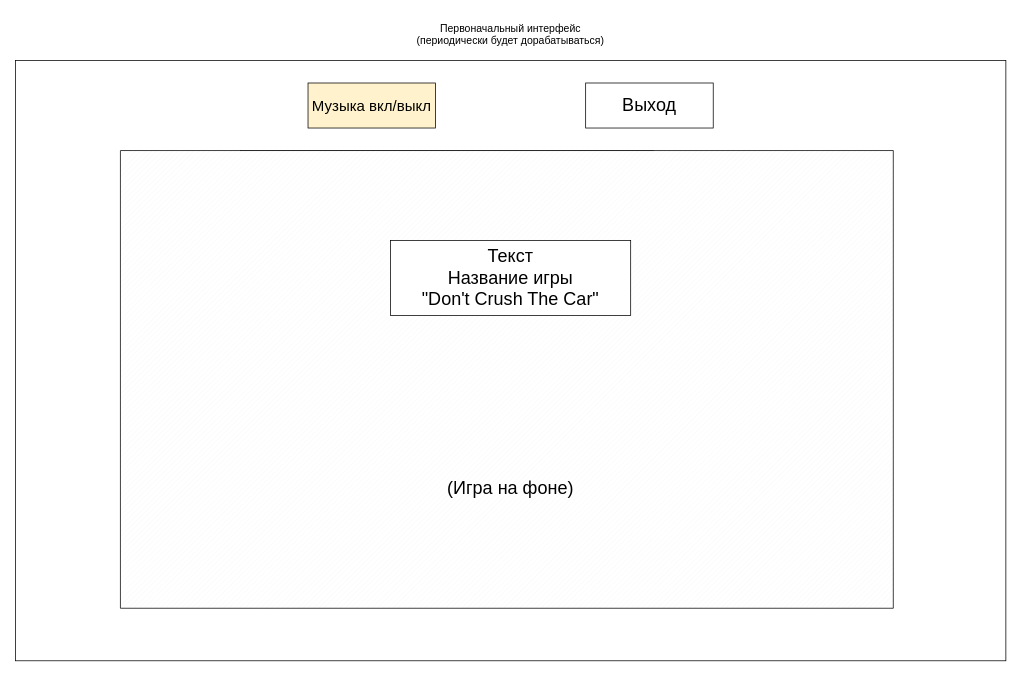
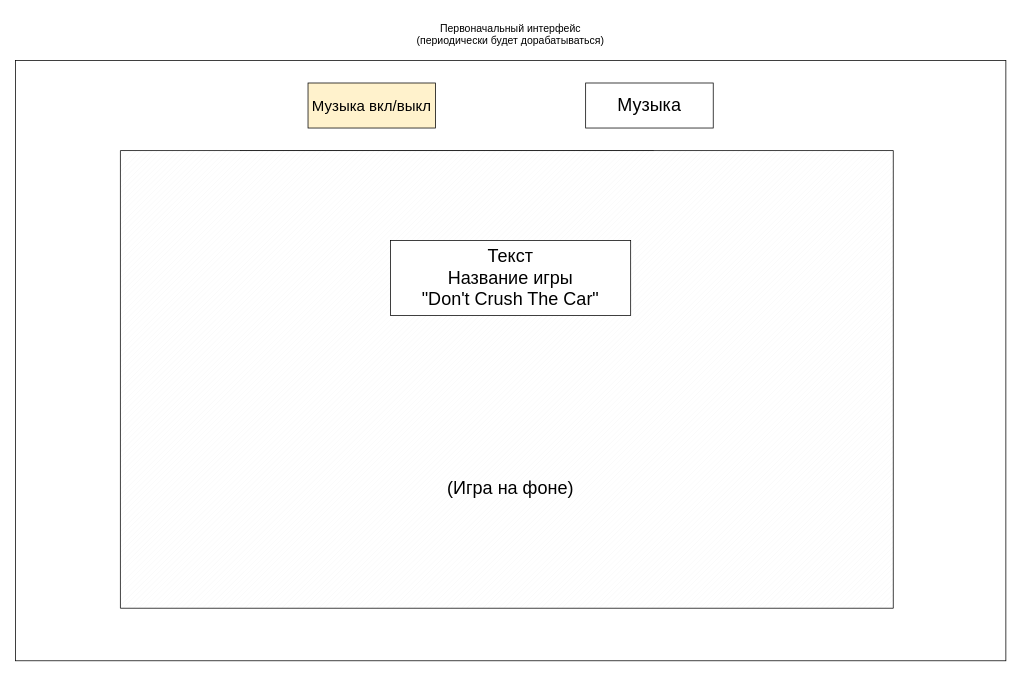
  <mxCell id="0" />
  <mxCell id="1" parent="0" />
  <mxCell id="2" value="" style="rounded=0;whiteSpace=wrap;html=1;" parent="1" vertex="1"><mxGeometry x="20" y="80" width="1320" height="800" as="geometry" /></mxCell>
  <mxCell id="3" value="" style="rounded=0;whiteSpace=wrap;html=1;" parent="1" vertex="1"><mxGeometry x="320" y="200" width="550" height="590" as="geometry" /></mxCell>
- <mxCell id="4" value="&lt;span style=&quot;font-size: 24px;&quot;&gt;Выход&lt;/span&gt;" style="rounded=0;whiteSpace=wrap;html=1;" parent="1" vertex="1"><mxGeometry x="780" y="110" width="170" height="60" as="geometry" /></mxCell>
+ <mxCell id="4" value="&lt;span style=&quot;font-size: 24px;&quot;&gt;Музыка&lt;/span&gt;" style="rounded=0;whiteSpace=wrap;html=1;" parent="1" vertex="1"><mxGeometry x="780" y="110" width="170" height="60" as="geometry" /></mxCell>
  <mxCell id="5" value="&lt;font style=&quot;&quot;&gt;&lt;font style=&quot;font-size: 20px;&quot;&gt;Музыка вкл/выкл&lt;/font&gt;&lt;br&gt;&lt;/font&gt;" style="rounded=0;whiteSpace=wrap;html=1;fillColor=#fff2cc;" parent="1" vertex="1"><mxGeometry x="410" y="110" width="170" height="60" as="geometry" /></mxCell>
  <mxCell id="6" value="" style="verticalLabelPosition=bottom;verticalAlign=top;html=1;shape=mxgraph.basic.patternFillRect;fillStyle=diag;step=5;fillStrokeWidth=0.2;fillStrokeColor=#dddddd;" parent="1" vertex="1"><mxGeometry x="160" y="200" width="1030" height="610" as="geometry" /></mxCell>
  <mxCell id="7" value="&lt;font style=&quot;font-size: 24px;&quot;&gt;(Игра на фоне)&lt;/font&gt;" style="text;html=1;strokeColor=none;fillColor=none;align=center;verticalAlign=middle;whiteSpace=wrap;rounded=0;" parent="1" vertex="1"><mxGeometry x="575" y="620" width="210" height="60" as="geometry" /></mxCell>
  <mxCell id="8" value="&lt;font style=&quot;font-size: 24px;&quot;&gt;Текст&lt;br&gt;Название игры&lt;br&gt;&quot;Don't Crush The Car&quot;&lt;/font&gt;" style="rounded=0;whiteSpace=wrap;html=1;" parent="1" vertex="1"><mxGeometry x="520" y="320" width="320" height="100" as="geometry" /></mxCell>
  <mxCell id="9" value="&lt;font style=&quot;font-size: 14px;&quot;&gt;Первоначальный интерфейс&lt;br&gt;(периодически будет дорабатываться)&lt;/font&gt;" style="text;html=1;strokeColor=none;fillColor=none;align=center;verticalAlign=middle;whiteSpace=wrap;rounded=0;" parent="1" vertex="1"><mxGeometry x="530" y="20" width="300" height="50" as="geometry" /></mxCell>
